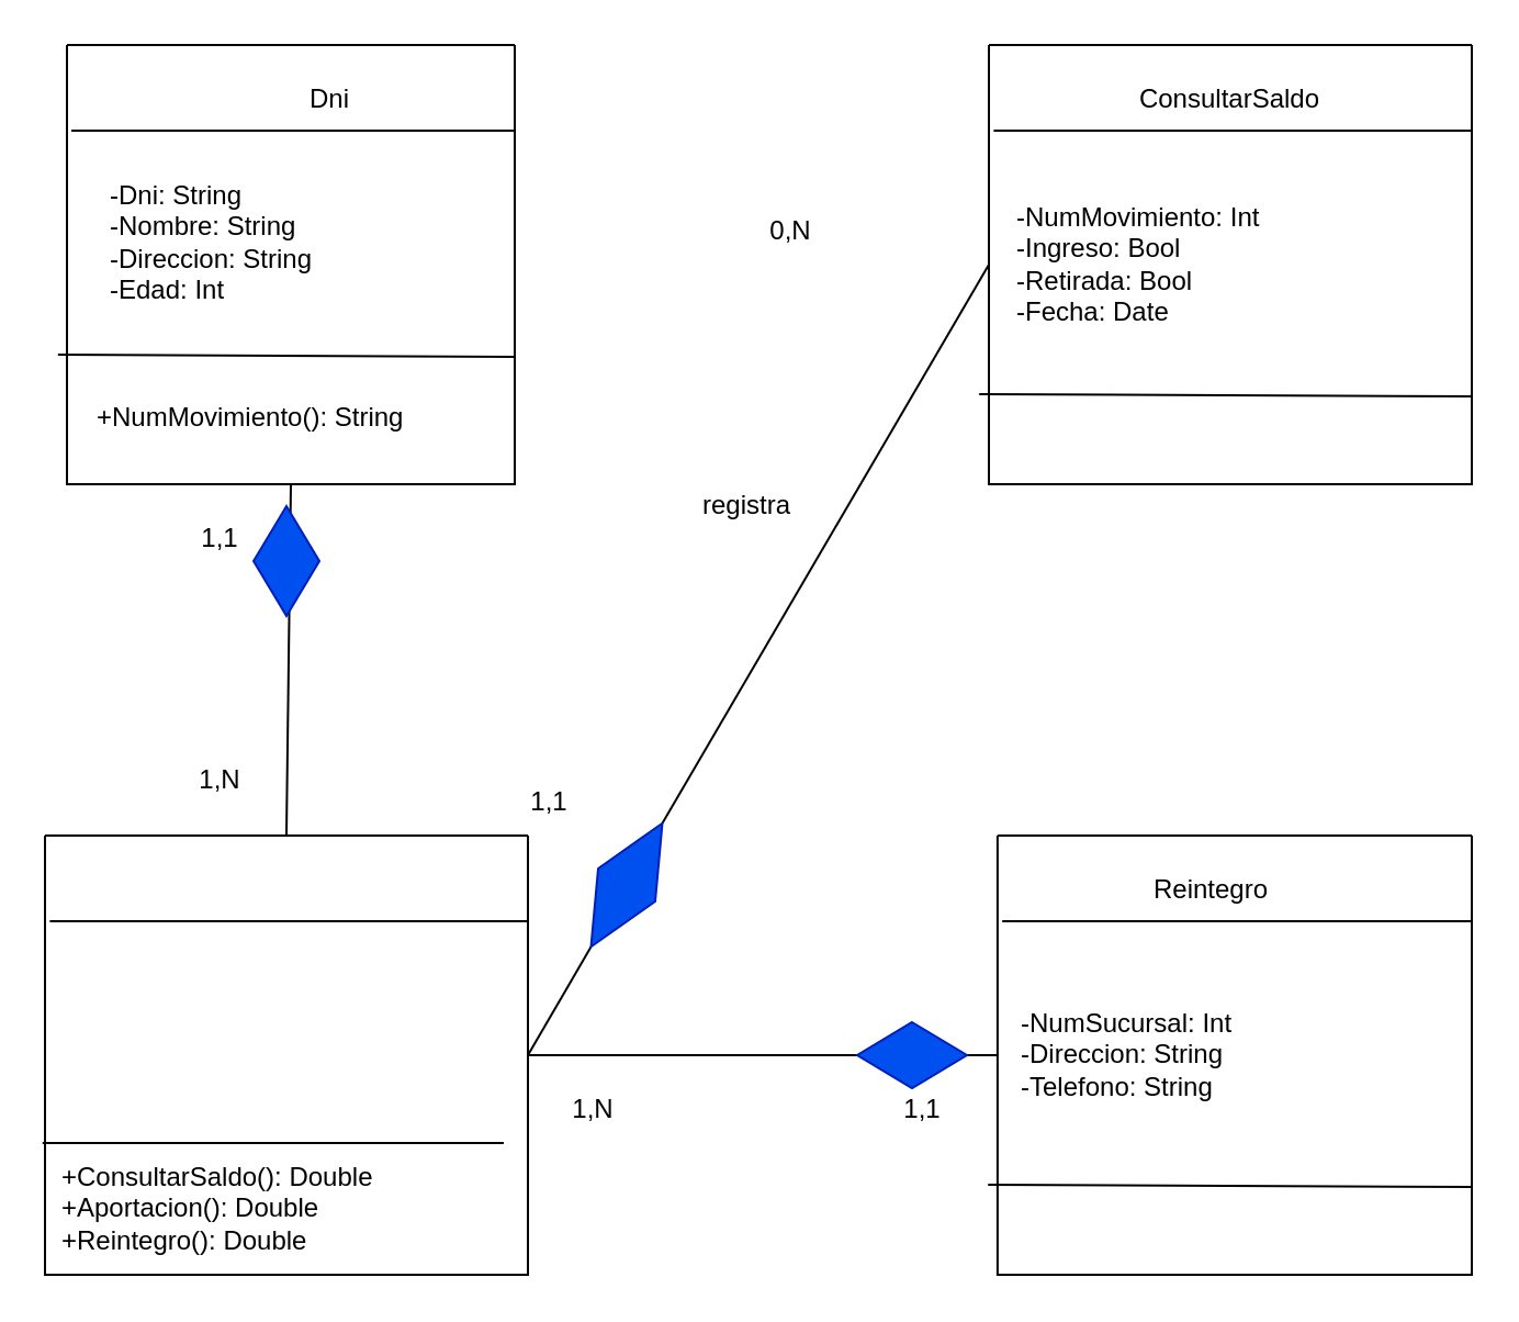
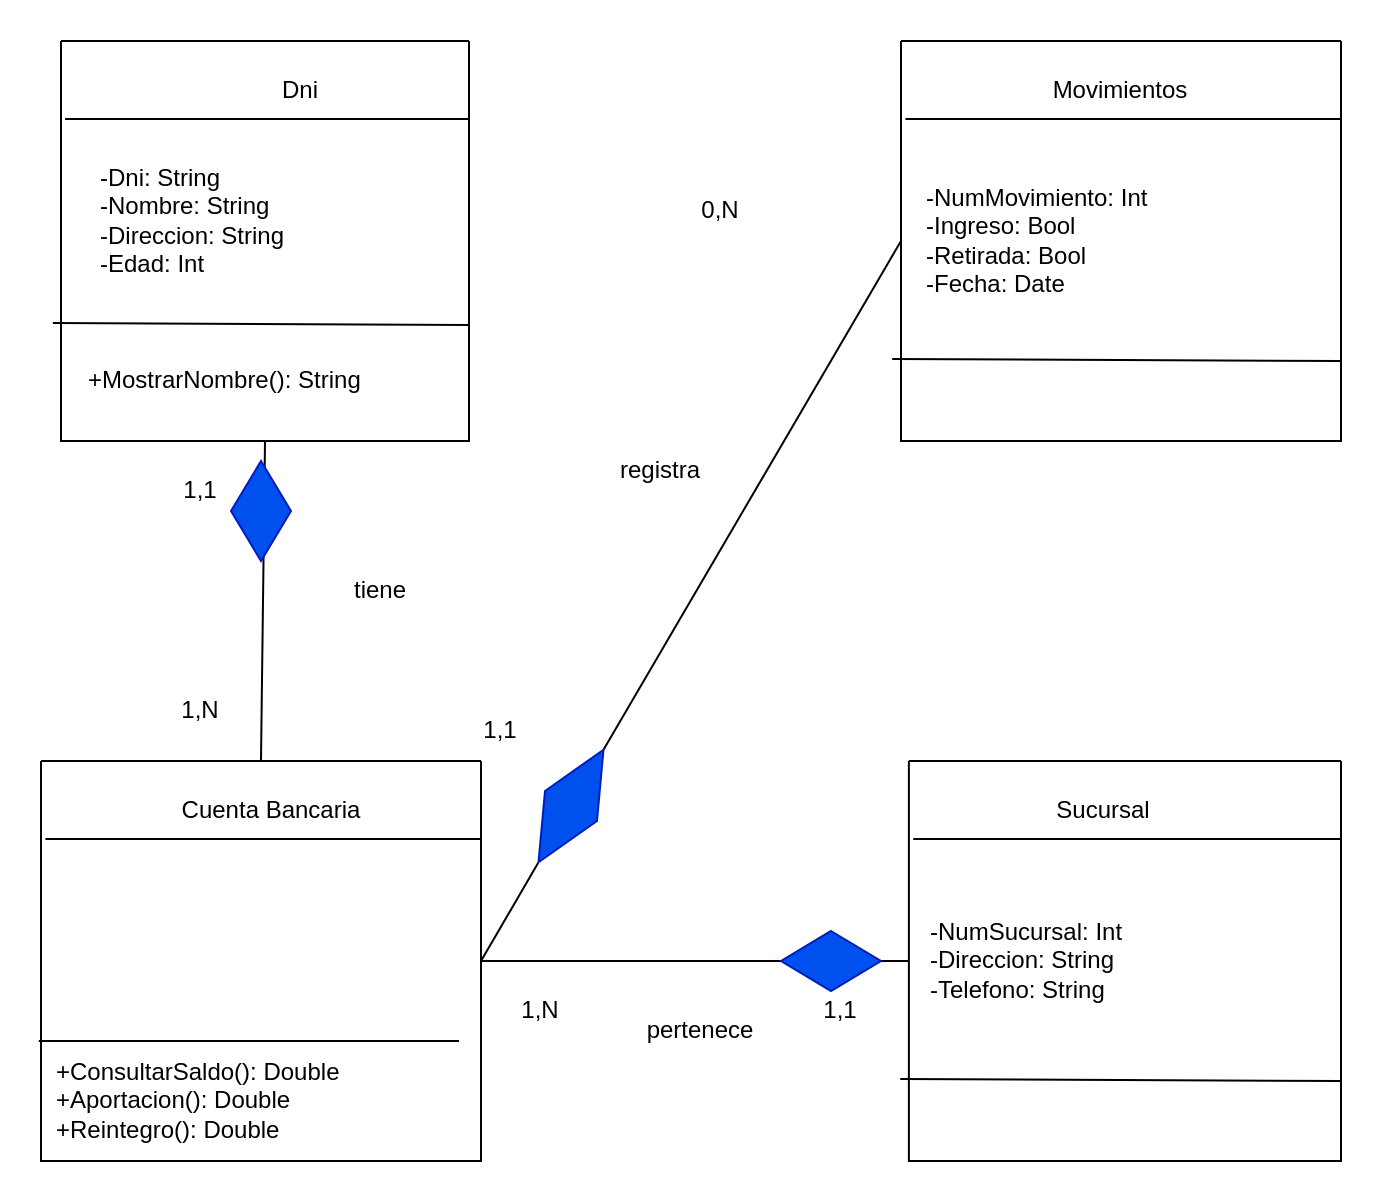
  <mxCell id="0" />
  <mxCell id="1" parent="0" />
  <mxCell id="2" value="" style="group" parent="1" vertex="1" connectable="0"><mxGeometry x="20" y="380" width="220" height="200" as="geometry" /></mxCell>
  <mxCell id="3" value="" style="swimlane;startSize=0;" parent="2" vertex="1"><mxGeometry width="220.0" height="200" as="geometry" /></mxCell>
+ <mxCell id="4" value="Cuenta Bancaria" style="text;html=1;align=center;verticalAlign=middle;whiteSpace=wrap;rounded=0;" parent="3" vertex="1"><mxGeometry x="44" y="10" width="143" height="30" as="geometry" /></mxCell>
  <mxCell id="5" value="+ConsultarSaldo(): Double&lt;div&gt;+Aportacion(): Double&lt;/div&gt;&lt;div&gt;+Reintegro(): Double&lt;/div&gt;" style="text;html=1;align=left;verticalAlign=middle;whiteSpace=wrap;rounded=0;" parent="3" vertex="1"><mxGeometry x="5.5" y="150" width="198.0" height="40" as="geometry" /></mxCell>
  <mxCell id="6" value="" style="endArrow=none;html=1;rounded=0;exitX=-0.005;exitY=0.7;exitDx=0;exitDy=0;exitPerimeter=0;" parent="3" source="3" edge="1"><mxGeometry width="50" height="50" relative="1" as="geometry"><mxPoint x="11" y="360" as="sourcePoint" /><mxPoint x="209.0" y="140" as="targetPoint" /></mxGeometry></mxCell>
  <mxCell id="7" value="" style="endArrow=none;html=1;rounded=0;entryX=1;entryY=0.195;entryDx=0;entryDy=0;entryPerimeter=0;exitX=0.01;exitY=0.195;exitDx=0;exitDy=0;exitPerimeter=0;" parent="2" source="3" target="3" edge="1"><mxGeometry width="50" height="50" relative="1" as="geometry"><mxPoint x="-165" y="180" as="sourcePoint" /><mxPoint x="-110.0" y="130" as="targetPoint" /></mxGeometry></mxCell>
  <mxCell id="8" value="" style="group" parent="1" vertex="1" connectable="0"><mxGeometry x="30" y="20" width="240" height="200" as="geometry" /></mxCell>
  <mxCell id="9" value="" style="swimlane;startSize=0;" parent="8" vertex="1"><mxGeometry width="204.0" height="200" as="geometry" /></mxCell>
  <mxCell id="10" value="Dni" style="text;html=1;align=center;verticalAlign=middle;whiteSpace=wrap;rounded=0;" parent="9" vertex="1"><mxGeometry x="48" y="10" width="144" height="30" as="geometry" /></mxCell>
  <mxCell id="11" value="-Dni: String&lt;div&gt;-Nombre: String&lt;/div&gt;&lt;div&gt;-Direccion: String&lt;/div&gt;&lt;div&gt;-Edad: Int&lt;/div&gt;" style="text;html=1;align=left;verticalAlign=middle;whiteSpace=wrap;rounded=0;horizontal=1;" parent="9" vertex="1"><mxGeometry x="18" y="40" width="204.0" height="100" as="geometry" /></mxCell>
- <mxCell id="12" value="+NumMovimiento(): String" style="text;html=1;align=left;verticalAlign=middle;whiteSpace=wrap;rounded=0;" parent="9" vertex="1"><mxGeometry x="12" y="150" width="216.0" height="40" as="geometry" /></mxCell>
+ <mxCell id="12" value="+MostrarNombre(): String" style="text;html=1;align=left;verticalAlign=middle;whiteSpace=wrap;rounded=0;" parent="9" vertex="1"><mxGeometry x="12" y="150" width="216.0" height="40" as="geometry" /></mxCell>
  <mxCell id="13" value="" style="endArrow=none;html=1;rounded=0;entryX=1;entryY=0.195;entryDx=0;entryDy=0;entryPerimeter=0;exitX=0.01;exitY=0.195;exitDx=0;exitDy=0;exitPerimeter=0;" parent="8" source="9" target="9" edge="1"><mxGeometry width="50" height="50" relative="1" as="geometry"><mxPoint x="156" y="190" as="sourcePoint" /><mxPoint x="216.0" y="140" as="targetPoint" /></mxGeometry></mxCell>
  <mxCell id="14" value="" style="endArrow=none;html=1;rounded=0;exitX=-0.02;exitY=0.705;exitDx=0;exitDy=0;entryX=1;entryY=0.71;entryDx=0;entryDy=0;entryPerimeter=0;exitPerimeter=0;" parent="8" source="9" target="9" edge="1"><mxGeometry width="50" height="50" relative="1" as="geometry"><mxPoint x="348" y="370" as="sourcePoint" /><mxPoint x="408.0" y="320" as="targetPoint" /></mxGeometry></mxCell>
  <mxCell id="15" value="" style="group" parent="1" vertex="1" connectable="0"><mxGeometry x="450" y="20" width="220" height="200" as="geometry" /></mxCell>
  <mxCell id="16" value="" style="swimlane;startSize=0;" parent="15" vertex="1"><mxGeometry width="220.0" height="200" as="geometry" /></mxCell>
- <mxCell id="17" value="ConsultarSaldo" style="text;html=1;align=center;verticalAlign=middle;whiteSpace=wrap;rounded=0;" parent="16" vertex="1"><mxGeometry x="44" y="10" width="132" height="30" as="geometry" /></mxCell>
+ <mxCell id="17" value="Movimientos" style="text;html=1;align=center;verticalAlign=middle;whiteSpace=wrap;rounded=0;" parent="16" vertex="1"><mxGeometry x="44" y="10" width="132" height="30" as="geometry" /></mxCell>
  <mxCell id="18" value="-NumMovimiento: Int&lt;div&gt;-Ingreso: Bool&lt;/div&gt;&lt;div&gt;-Retirada: Bool&lt;/div&gt;&lt;div&gt;-Fecha: Date&lt;/div&gt;" style="text;html=1;align=left;verticalAlign=middle;whiteSpace=wrap;rounded=0;horizontal=1;" parent="16" vertex="1"><mxGeometry x="11" y="50" width="187.0" height="100" as="geometry" /></mxCell>
  <mxCell id="19" value="" style="endArrow=none;html=1;rounded=0;entryX=1;entryY=0.195;entryDx=0;entryDy=0;entryPerimeter=0;exitX=0.01;exitY=0.195;exitDx=0;exitDy=0;exitPerimeter=0;" parent="15" source="16" target="16" edge="1"><mxGeometry width="50" height="50" relative="1" as="geometry"><mxPoint x="-165" y="180" as="sourcePoint" /><mxPoint x="-110.0" y="130" as="targetPoint" /></mxGeometry></mxCell>
  <mxCell id="20" value="" style="endArrow=none;html=1;rounded=0;exitX=-0.02;exitY=0.795;exitDx=0;exitDy=0;entryX=1;entryY=0.8;entryDx=0;entryDy=0;entryPerimeter=0;exitPerimeter=0;" parent="15" source="16" target="16" edge="1"><mxGeometry width="50" height="50" relative="1" as="geometry"><mxPoint x="11" y="360" as="sourcePoint" /><mxPoint x="66" y="310" as="targetPoint" /></mxGeometry></mxCell>
- <mxCell id="23" value="registra" style="text;html=1;align=center;verticalAlign=middle;whiteSpace=wrap;rounded=0;" parent="1" vertex="1"><mxGeometry x="310" y="215" width="60" height="30" as="geometry" /></mxCell>
+ <mxCell id="21" value="pertenece" style="text;html=1;align=center;verticalAlign=middle;whiteSpace=wrap;rounded=0;" parent="1" vertex="1"><mxGeometry x="320" y="500" width="60" height="30" as="geometry" /></mxCell>
+ <mxCell id="22" value="tiene" style="text;html=1;align=center;verticalAlign=middle;whiteSpace=wrap;rounded=0;" parent="1" vertex="1"><mxGeometry x="160" y="280" width="60" height="30" as="geometry" /></mxCell>
+ <mxCell id="23" value="registra" style="text;html=1;align=center;verticalAlign=middle;whiteSpace=wrap;rounded=0;" parent="1" vertex="1"><mxGeometry x="300" y="220" width="60" height="30" as="geometry" /></mxCell>
  <mxCell id="24" value="" style="swimlane;startSize=0;" parent="1" vertex="1"><mxGeometry x="453.94" y="380" width="216.06" height="200" as="geometry" /></mxCell>
- <mxCell id="25" value="Reintegro" style="text;html=1;align=center;verticalAlign=middle;whiteSpace=wrap;rounded=0;" parent="24" vertex="1"><mxGeometry x="46.552" y="10" width="103.448" height="30" as="geometry" /></mxCell>
+ <mxCell id="25" value="Sucursal" style="text;html=1;align=center;verticalAlign=middle;whiteSpace=wrap;rounded=0;" parent="24" vertex="1"><mxGeometry x="46.552" y="10" width="103.448" height="30" as="geometry" /></mxCell>
  <mxCell id="26" value="-NumSucursal: Int&lt;div&gt;-Direccion: String&lt;/div&gt;&lt;div&gt;-Telefono: String&lt;/div&gt;" style="text;html=1;align=left;verticalAlign=middle;whiteSpace=wrap;rounded=0;horizontal=1;" parent="24" vertex="1"><mxGeometry x="8.62" y="50" width="141.38" height="100" as="geometry" /></mxCell>
  <mxCell id="27" value="" style="endArrow=none;html=1;rounded=0;entryX=1;entryY=0.195;entryDx=0;entryDy=0;entryPerimeter=0;exitX=0.01;exitY=0.195;exitDx=0;exitDy=0;exitPerimeter=0;" parent="1" source="24" target="24" edge="1"><mxGeometry width="50" height="50" relative="1" as="geometry"><mxPoint x="324.63" y="560" as="sourcePoint" /><mxPoint x="367.733" y="510" as="targetPoint" /></mxGeometry></mxCell>
  <mxCell id="28" value="" style="endArrow=none;html=1;rounded=0;exitX=-0.02;exitY=0.795;exitDx=0;exitDy=0;entryX=1;entryY=0.8;entryDx=0;entryDy=0;entryPerimeter=0;exitPerimeter=0;" parent="1" source="24" target="24" edge="1"><mxGeometry width="50" height="50" relative="1" as="geometry"><mxPoint x="462.561" y="740" as="sourcePoint" /><mxPoint x="505.664" y="690" as="targetPoint" /></mxGeometry></mxCell>
  <mxCell id="29" value="" style="endArrow=none;html=1;rounded=0;exitX=0.5;exitY=0;exitDx=0;exitDy=0;entryX=0.5;entryY=1;entryDx=0;entryDy=0;" edge="1" parent="1" source="3" target="9"><mxGeometry width="50" height="50" relative="1" as="geometry"><mxPoint x="340" y="310" as="sourcePoint" /><mxPoint x="390" y="260" as="targetPoint" /></mxGeometry></mxCell>
  <mxCell id="30" value="" style="endArrow=none;html=1;rounded=0;exitX=1;exitY=0.5;exitDx=0;exitDy=0;entryX=0;entryY=0.5;entryDx=0;entryDy=0;" edge="1" parent="1" source="40" target="24"><mxGeometry width="50" height="50" relative="1" as="geometry"><mxPoint x="340" y="310" as="sourcePoint" /><mxPoint x="390" y="260" as="targetPoint" /></mxGeometry></mxCell>
  <mxCell id="31" value="" style="endArrow=none;html=1;rounded=0;exitX=0.5;exitY=0;exitDx=0;exitDy=0;entryX=0;entryY=0.5;entryDx=0;entryDy=0;" edge="1" parent="1" source="42" target="16"><mxGeometry width="50" height="50" relative="1" as="geometry"><mxPoint x="340" y="310" as="sourcePoint" /><mxPoint x="390" y="260" as="targetPoint" /></mxGeometry></mxCell>
  <mxCell id="32" value="1,1" style="text;html=1;align=center;verticalAlign=middle;whiteSpace=wrap;rounded=0;" vertex="1" parent="1"><mxGeometry x="70" y="230" width="60" height="30" as="geometry" /></mxCell>
  <mxCell id="33" value="1,N" style="text;html=1;align=center;verticalAlign=middle;whiteSpace=wrap;rounded=0;" vertex="1" parent="1"><mxGeometry x="70" y="340" width="60" height="30" as="geometry" /></mxCell>
  <mxCell id="34" value="1,1" style="text;html=1;align=center;verticalAlign=middle;whiteSpace=wrap;rounded=0;" vertex="1" parent="1"><mxGeometry x="390" y="490" width="60" height="30" as="geometry" /></mxCell>
  <mxCell id="35" value="1,N" style="text;html=1;align=center;verticalAlign=middle;whiteSpace=wrap;rounded=0;" vertex="1" parent="1"><mxGeometry x="240" y="490" width="60" height="30" as="geometry" /></mxCell>
  <mxCell id="36" value="0,N" style="text;html=1;align=center;verticalAlign=middle;whiteSpace=wrap;rounded=0;" vertex="1" parent="1"><mxGeometry x="330" y="90" width="60" height="30" as="geometry" /></mxCell>
  <mxCell id="37" value="1,1" style="text;html=1;align=center;verticalAlign=middle;whiteSpace=wrap;rounded=0;" vertex="1" parent="1"><mxGeometry x="220" y="350" width="60" height="30" as="geometry" /></mxCell>
  <mxCell id="38" value="" style="rhombus;whiteSpace=wrap;html=1;fillColor=#0050ef;fontColor=#ffffff;strokeColor=#001DBC;" vertex="1" parent="1"><mxGeometry x="115" y="230" width="30" height="50" as="geometry" /></mxCell>
  <mxCell id="39" value="" style="endArrow=none;html=1;rounded=0;exitX=1;exitY=0.5;exitDx=0;exitDy=0;entryX=0;entryY=0.5;entryDx=0;entryDy=0;" edge="1" parent="1" source="3" target="40"><mxGeometry width="50" height="50" relative="1" as="geometry"><mxPoint x="240" y="480" as="sourcePoint" /><mxPoint x="454" y="480" as="targetPoint" /></mxGeometry></mxCell>
  <mxCell id="40" value="" style="rhombus;whiteSpace=wrap;html=1;fillColor=#0050ef;fontColor=#ffffff;strokeColor=#001DBC;" vertex="1" parent="1"><mxGeometry x="390" y="465" width="50" height="30" as="geometry" /></mxCell>
  <mxCell id="41" value="" style="endArrow=none;html=1;rounded=0;exitX=1;exitY=0.5;exitDx=0;exitDy=0;entryX=0.5;entryY=1;entryDx=0;entryDy=0;" edge="1" parent="1" source="3" target="42"><mxGeometry width="50" height="50" relative="1" as="geometry"><mxPoint x="240" y="480" as="sourcePoint" /><mxPoint x="450" y="120" as="targetPoint" /></mxGeometry></mxCell>
  <mxCell id="42" value="" style="rhombus;whiteSpace=wrap;html=1;rotation=30;fillColor=#0050ef;fontColor=#ffffff;strokeColor=#001DBC;" vertex="1" parent="1"><mxGeometry x="270" y="370" width="30" height="65" as="geometry" /></mxCell>
